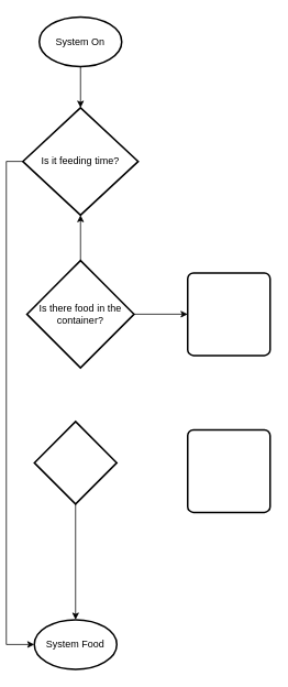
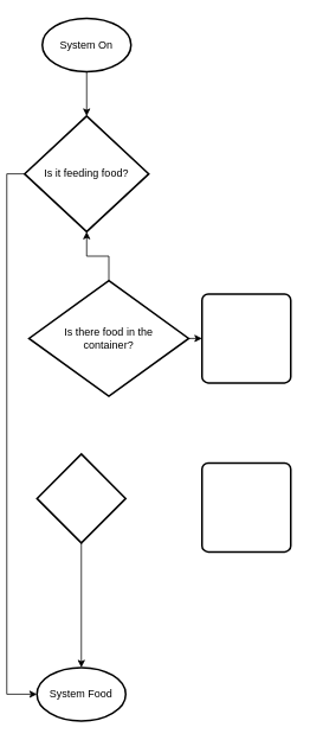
  <mxCell id="0" />
  <mxCell id="1" parent="0" />
  <mxCell id="2" style="edgeStyle=orthogonalEdgeStyle;rounded=0;orthogonalLoop=1;jettySize=auto;html=1;exitX=0.5;exitY=1;exitDx=0;exitDy=0;" edge="1" parent="1"><mxGeometry relative="1" as="geometry"><mxPoint x="90" y="80" as="sourcePoint" /><mxPoint x="90" y="130" as="targetPoint" /></mxGeometry></mxCell>
  <mxCell id="3" value="System On" style="strokeWidth=2;html=1;shape=mxgraph.flowchart.start_1;whiteSpace=wrap;" vertex="1" parent="1"><mxGeometry x="40" y="20" width="100" height="60" as="geometry" /></mxCell>
  <mxCell id="4" style="edgeStyle=orthogonalEdgeStyle;rounded=0;orthogonalLoop=1;jettySize=auto;html=1;exitX=0;exitY=0.5;exitDx=0;exitDy=0;exitPerimeter=0;entryX=0;entryY=0.5;entryDx=0;entryDy=0;entryPerimeter=0;" edge="1" parent="1" source="5" target="12"><mxGeometry relative="1" as="geometry"><mxPoint x="-120" y="780" as="targetPoint" /></mxGeometry></mxCell>
- <mxCell id="5" value="Is it feeding time?" style="strokeWidth=2;html=1;shape=mxgraph.flowchart.decision;whiteSpace=wrap;" vertex="1" parent="1"><mxGeometry x="20" y="130" width="140" height="130" as="geometry" /></mxCell>
+ <mxCell id="5" value="Is it feeding food?" style="strokeWidth=2;html=1;shape=mxgraph.flowchart.decision;whiteSpace=wrap;" vertex="1" parent="1"><mxGeometry x="20" y="130" width="140" height="130" as="geometry" /></mxCell>
  <mxCell id="6" style="edgeStyle=orthogonalEdgeStyle;rounded=0;orthogonalLoop=1;jettySize=auto;html=1;exitX=1;exitY=0.5;exitDx=0;exitDy=0;exitPerimeter=0;entryX=0;entryY=0.5;entryDx=0;entryDy=0;" edge="1" parent="1" source="7" target="9"><mxGeometry relative="1" as="geometry" /></mxCell>
- <mxCell id="7" value="Is there food in the&lt;div&gt;container?&lt;/div&gt;" style="strokeWidth=2;html=1;shape=mxgraph.flowchart.decision;whiteSpace=wrap;" vertex="1" parent="1"><mxGeometry x="25" y="315" width="130" height="130" as="geometry" /></mxCell>
+ <mxCell id="7" value="Is there food in the&lt;div&gt;container?&lt;/div&gt;" style="strokeWidth=2;html=1;shape=mxgraph.flowchart.decision;whiteSpace=wrap;" vertex="1" parent="1"><mxGeometry x="25" y="315" width="180" height="130" as="geometry" /></mxCell>
  <mxCell id="8" value="" style="strokeWidth=2;html=1;shape=mxgraph.flowchart.decision;whiteSpace=wrap;" vertex="1" parent="1"><mxGeometry x="34" y="510" width="100" height="100" as="geometry" /></mxCell>
  <mxCell id="9" value="" style="rounded=1;whiteSpace=wrap;html=1;absoluteArcSize=1;arcSize=14;strokeWidth=2;" vertex="1" parent="1"><mxGeometry x="220" y="330" width="100" height="100" as="geometry" /></mxCell>
  <mxCell id="10" value="" style="rounded=1;whiteSpace=wrap;html=1;absoluteArcSize=1;arcSize=14;strokeWidth=2;" vertex="1" parent="1"><mxGeometry x="220" y="520" width="100" height="100" as="geometry" /></mxCell>
  <mxCell id="11" style="edgeStyle=orthogonalEdgeStyle;rounded=0;orthogonalLoop=1;jettySize=auto;html=1;entryX=0.5;entryY=1;entryDx=0;entryDy=0;entryPerimeter=0;" edge="1" parent="1" source="7" target="5"><mxGeometry relative="1" as="geometry" /></mxCell>
  <mxCell id="12" value="System Food" style="strokeWidth=2;html=1;shape=mxgraph.flowchart.start_1;whiteSpace=wrap;" vertex="1" parent="1"><mxGeometry x="34" y="750" width="100" height="60" as="geometry" /></mxCell>
  <mxCell id="13" style="edgeStyle=orthogonalEdgeStyle;rounded=0;orthogonalLoop=1;jettySize=auto;html=1;exitX=0.5;exitY=1;exitDx=0;exitDy=0;exitPerimeter=0;entryX=0.5;entryY=0;entryDx=0;entryDy=0;entryPerimeter=0;" edge="1" parent="1" source="8" target="12"><mxGeometry relative="1" as="geometry" /></mxCell>
